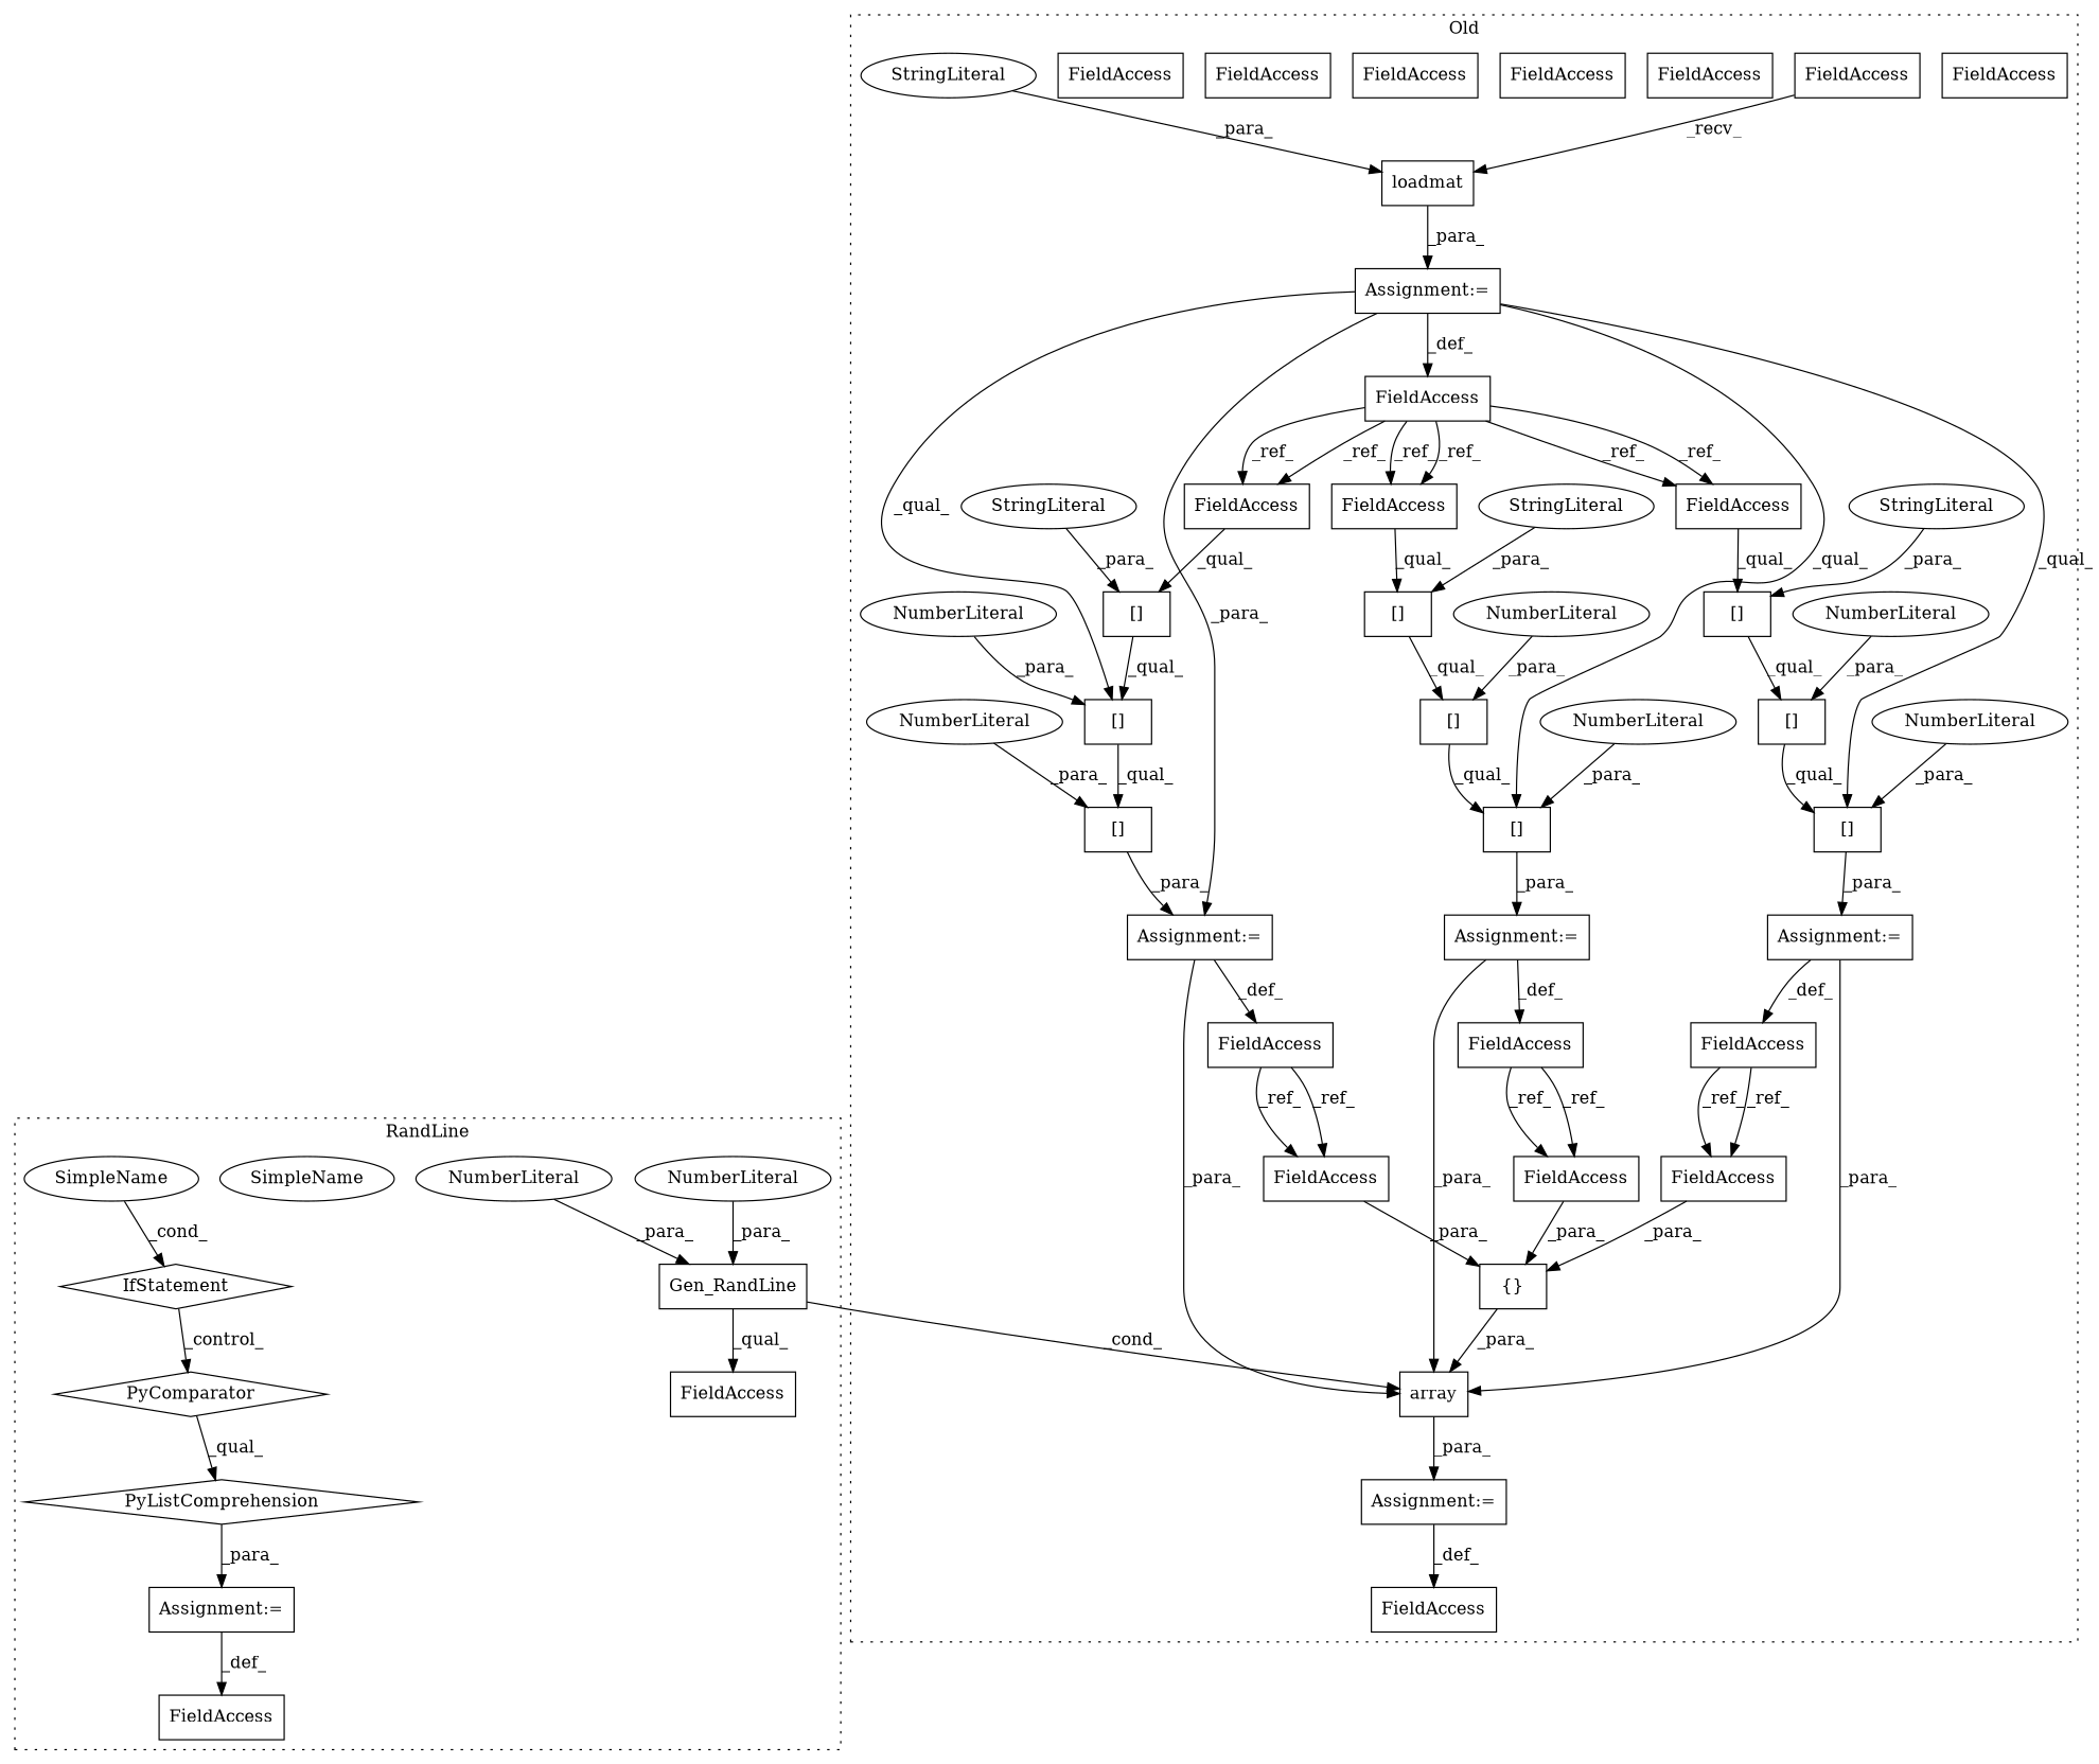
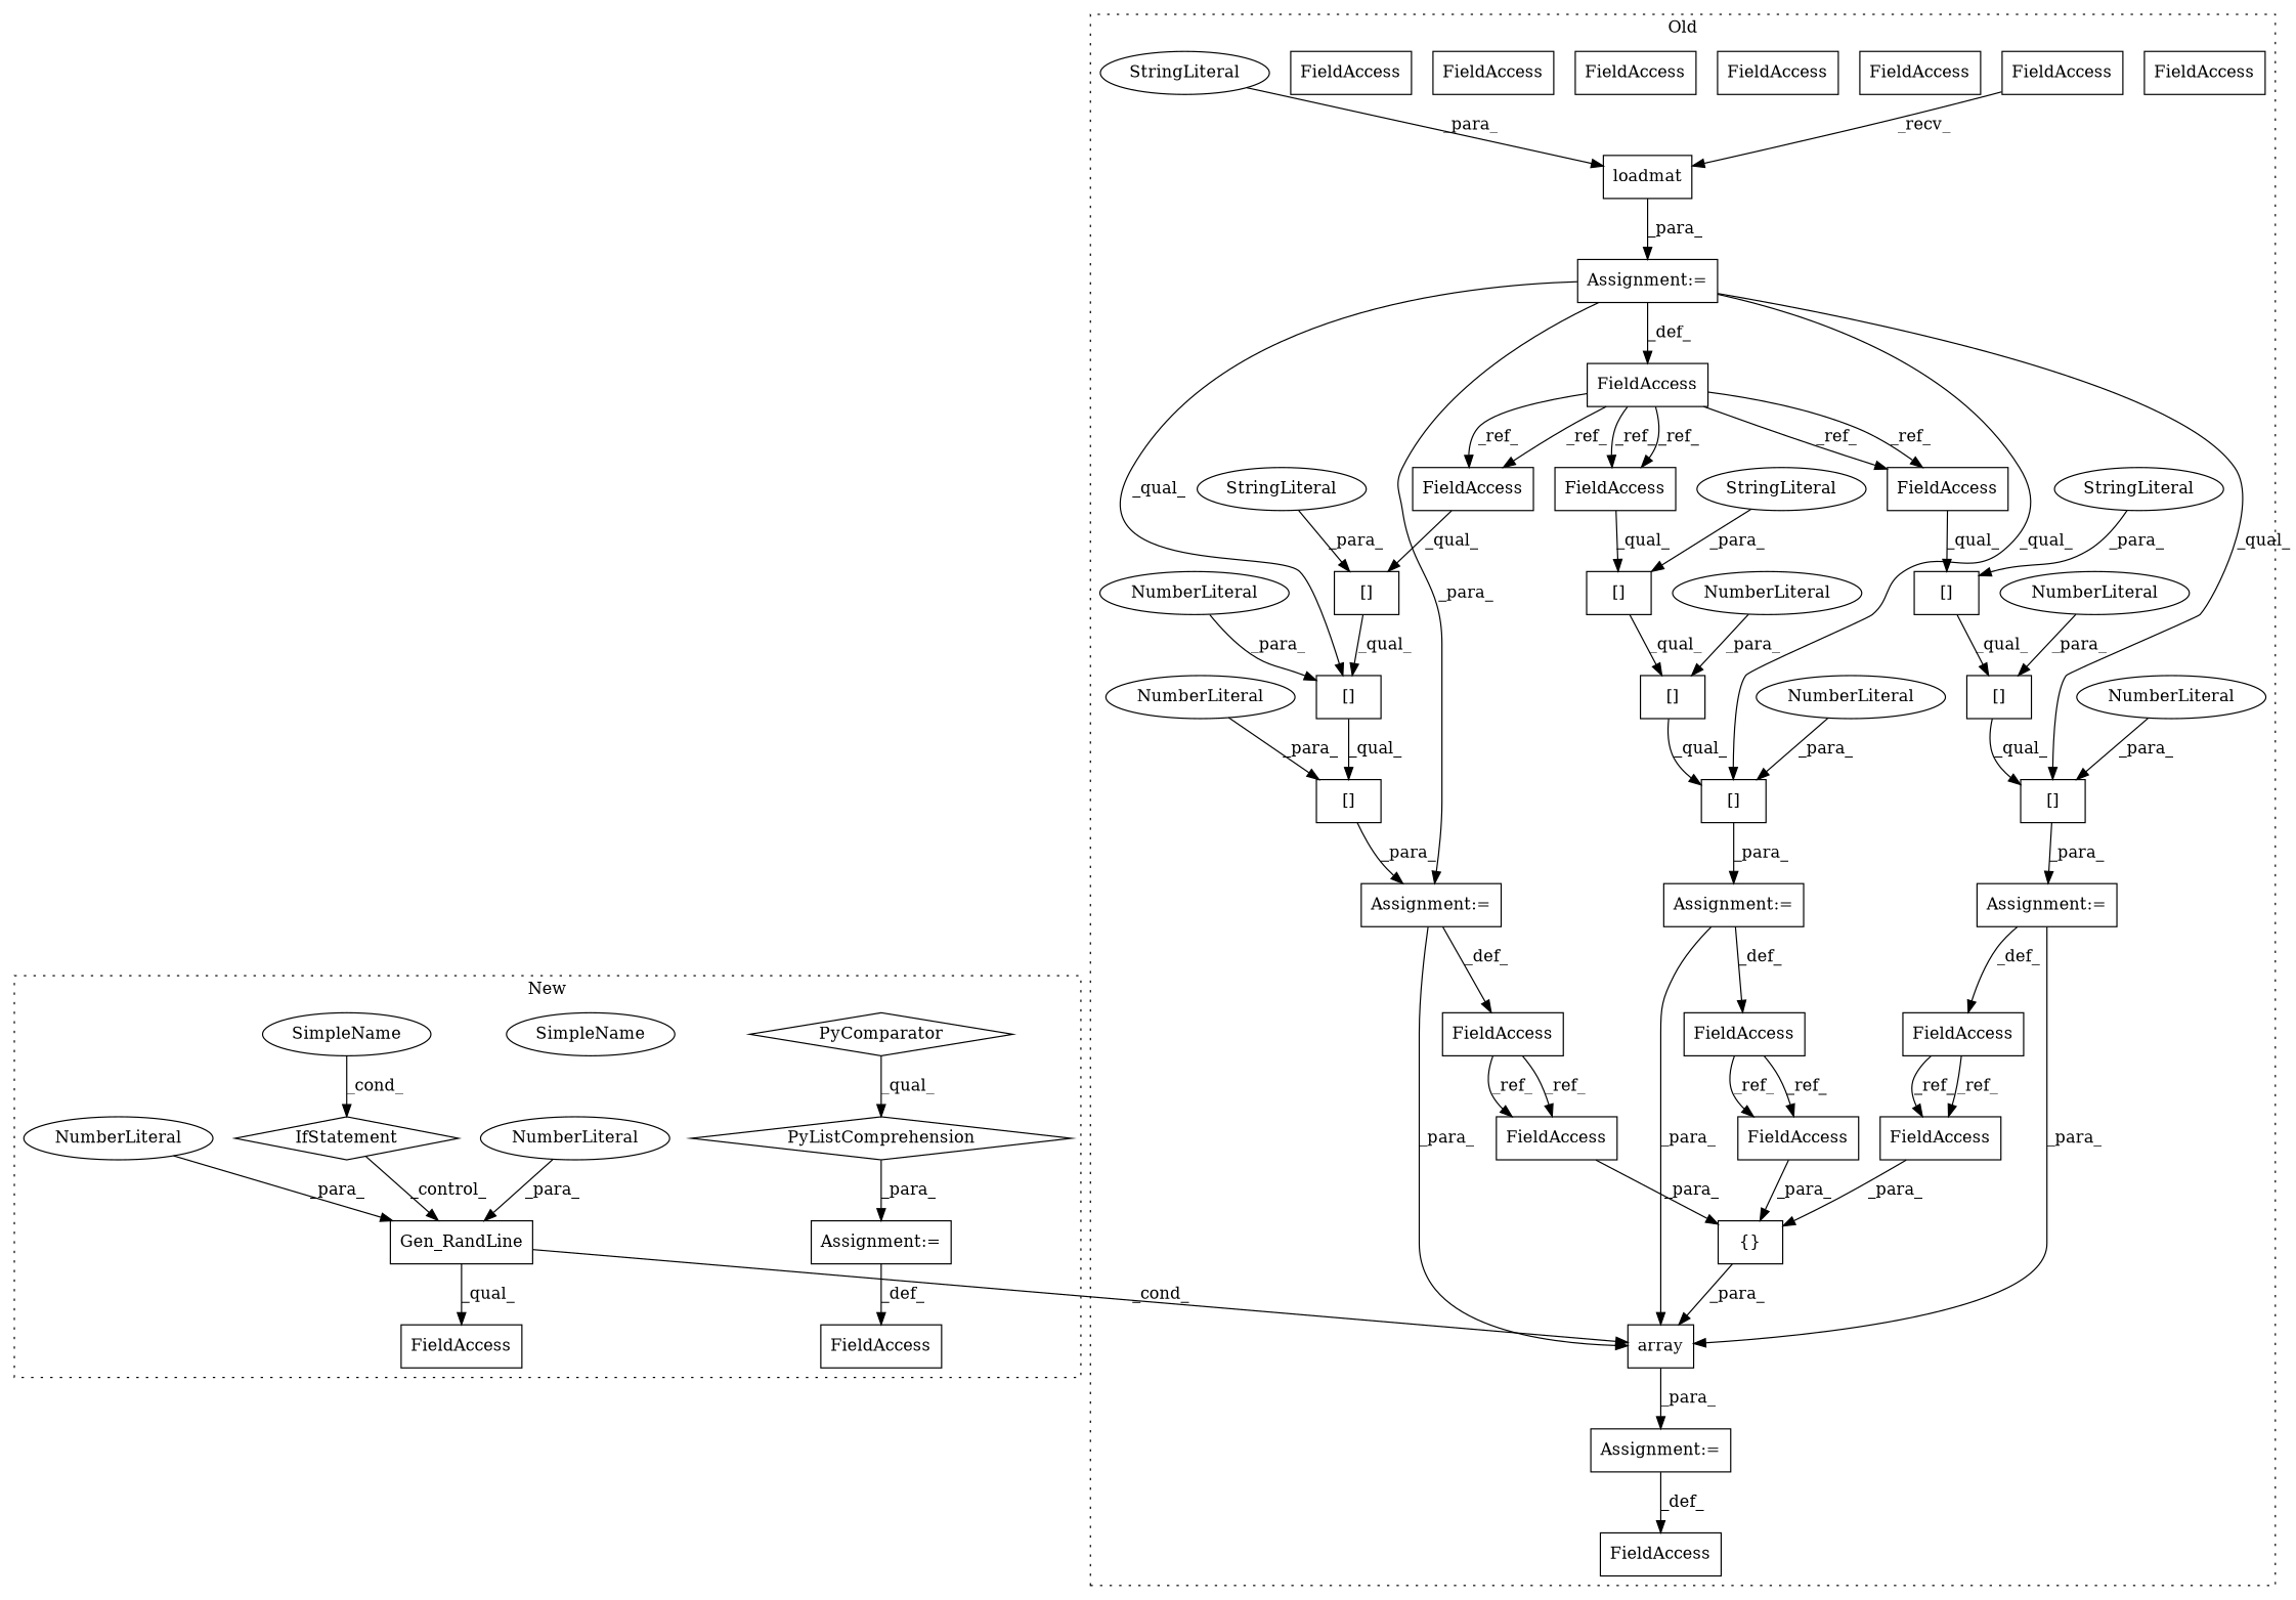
  digraph {
    node [a=22 l=1 s=6751 shape=box]
    n1 [a=32 l="8,1" label=loadmat s="6693,6734"]
    n2 [a=2 l="16,1" label="[]" s="6827,6844"]
    n3 [a=34 label=NumberLiteral s=6843 shape=ellipse]
    n4 [a=2 l="5,1" label="[]" s="6827,6841"]
    n5 [a=4 l="1,1" label="{}" s="6880,6912"]
    n6 [a=2 l="19,1" label="[]" s="6827,6847"]
    n7 [a=34 label=NumberLiteral s=6846 shape=ellipse]
    n8 [a=2 l="19,1" label="[]" s="6751,6771"]
    n9 [a=34 label=NumberLiteral s=6770 shape=ellipse]
    n10 [a=2 l="16,1" label="[]" s="6789,6806"]
    n11 [a=34 label=NumberLiteral s=6805 shape=ellipse]
    n12 [a=2 l="19,1" label="[]" s="6789,6809"]
    n13 [a=34 label=NumberLiteral s=6808 shape=ellipse]
    n14 [a=2 l="5,1" label="[]" s="6789,6803"]
    n15 [a=32 l="6,1" label=array s="6865,6913"]
    n16 [a=2 l="5,1" label="[]" s="6751,6765"]
    n17 [l=4 label=FieldAccess s=6854]
    n18 [a=2 l="16,1" label="[]" s="6751,6768"]
    n19 [a=34 label=NumberLiteral s=6767 shape=ellipse]
    n20 [l=4 label=FieldAccess s=6679]
    n21 [l=10 label=FieldAccess s=6816]
    n22 [l=4 label=FieldAccess]
    n23 [l=5 label=FieldAccess s=6684]
    n24 [l=10 label=FieldAccess s=6902]
    n25 [l=4 label=FieldAccess s=6827]
    n26 [l=9 label=FieldAccess s=6881]
    n27 [l=10 label=FieldAccess s=6778]
    n28 [l=9 label=FieldAccess s=6741]
    n29 [l=10 label=FieldAccess s=6891]
    n30 [l=4 label=FieldAccess s=6789]
    n31 [a=45 l=9 label=StringLiteral s=6756 shape=ellipse]
    n32 [a=7 label="Assignment:=" s=6683]
    n33 [a=45 l=9 label=StringLiteral s=6794 shape=ellipse]
    n34 [a=7 label="Assignment:=" s=6858]
    n35 [a=45 l=33 label=StringLiteral s=6701 shape=ellipse]
    n36 [a=7 label="Assignment:=" s=6788]
    n37 [a=7 label="Assignment:=" s=6826]
    n38 [a=7 label="Assignment:=" s=6750]
    n39 [a=45 l=9 label=StringLiteral s=6832 shape=ellipse]
    n40 [l=10 label=FieldAccess s=6891]
    n41 [l=10 label=FieldAccess s=6902]
    n42 [l=9 label=FieldAccess s=6881]
    n43 [l=4 label=FieldAccess s=6827]
    n44 [l=4 label=FieldAccess s=6789]
    n45 [l=4 label=FieldAccess]
    n46 [a=109 l=115 label=PyListComprehension s=7204 shape=diamond]
    n47 [a=113 l=28 label=PyComparator s=7283 shape=diamond]
    n48 [a=32 l="13,1" label=Gen_RandLine s="7204,7222"]
    n49 [a=34 label=NumberLiteral s=7221 shape=ellipse]
    n50 [a=34 l=3 label=NumberLiteral s=7217 shape=ellipse]
    n51 [a=42 l=5 label=SimpleName s=7306 shape=ellipse]
    n52 [a=25 l=28 label=IfStatement s=7283 shape=diamond]
    n53 [l=4 label=FieldAccess s=7188]
    n54 [l=21 label=FieldAccess s=7204]
    n55 [a=7 l=12 label="Assignment:=" s=7192]
    n56 [a=42 l=5 label=SimpleName s=7306 shape=ellipse]
    subgraph cluster_1 {
      label=Old
      style=dotted
      n1
      n2
      n3
      n4
      n5
      n6
      n7
      n8
      n9
      n10
      n11
      n12
      n13
      n14
      n15
      n16
      n17
      n18
      n19
      n20
      n21
      n22
      n23
      n24
      n25
      n26
      n27
      n28
      n29
      n30
      n31
      n32
      n33
      n34
      n35
      n36
      n37
      n38
      n39
      n40
      n41
      n42
      n43
      n44
      n45
    }
    subgraph cluster_2 {
-     label=RandLine
+     label=New
      style=dotted
      n46
      n47
      n48
      n49
      n50
      n51
      n52
      n53
      n54
      n55
      n56
    }
    n1 -> n32 [label=_para_]
    n2 -> n6 [label=_qual_]
    n3 -> n2 [label=_para_]
    n4 -> n2 [label=_qual_]
    n5 -> n15 [label=_para_]
    n6 -> n37 [label=_para_]
    n7 -> n6 [label=_para_]
    n8 -> n38 [label=_para_]
    n9 -> n8 [label=_para_]
    n10 -> n12 [label=_qual_]
    n11 -> n10 [label=_para_]
    n12 -> n36 [label=_para_]
    n13 -> n12 [label=_para_]
    n14 -> n10 [label=_qual_]
    n15 -> n34 [label=_para_]
    n16 -> n18 [label=_qual_]
    n18 -> n8 [label=_qual_]
    n19 -> n18 [label=_para_]
    n20 -> n43 [label=_ref_]
    n20 -> n43 [label=_ref_]
    n20 -> n44 [label=_ref_]
    n20 -> n44 [label=_ref_]
    n20 -> n45 [label=_ref_]
    n20 -> n45 [label=_ref_]
    n21 -> n41 [label=_ref_]
    n21 -> n41 [label=_ref_]
    n23 -> n1 [label=_recv_]
    n27 -> n40 [label=_ref_]
    n27 -> n40 [label=_ref_]
    n28 -> n42 [label=_ref_]
    n28 -> n42 [label=_ref_]
    n31 -> n16 [label=_para_]
    n32 -> n6 [label=_qual_]
    n32 -> n12 [label=_qual_]
    n32 -> n18 [label=_qual_]
    n32 -> n20 [label=_def_]
    n32 -> n38 [label=_para_]
    n33 -> n14 [label=_para_]
    n34 -> n17 [label=_def_]
    n35 -> n1 [label=_para_]
    n36 -> n15 [label=_para_]
    n36 -> n27 [label=_def_]
    n37 -> n15 [label=_para_]
    n37 -> n21 [label=_def_]
    n38 -> n15 [label=_para_]
    n38 -> n28 [label=_def_]
    n39 -> n4 [label=_para_]
    n40 -> n5 [label=_para_]
    n41 -> n5 [label=_para_]
    n42 -> n5 [label=_para_]
    n43 -> n4 [label=_qual_]
    n44 -> n14 [label=_qual_]
    n45 -> n16 [label=_qual_]
    n46 -> n55 [label=_para_]
    n47 -> n46 [label=_qual_]
    n48 -> n15 [label=_cond_]
    n48 -> n54 [label=_qual_]
    n49 -> n48 [label=_para_]
    n50 -> n48 [label=_para_]
-   n52 -> n47 [label=_control_]
+   n52 -> n48 [label=_control_]
    n55 -> n53 [label=_def_]
    n56 -> n52 [label=_cond_]
  }
